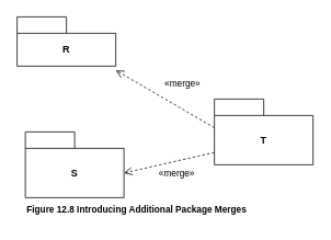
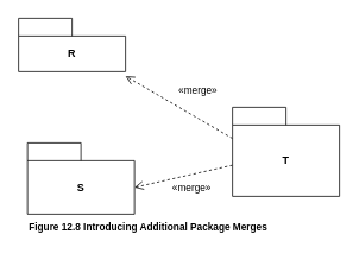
  <mxCell id="0" />
  <mxCell id="1" parent="0" />
  <mxCell id="2" value="R" style="shape=folder;fontStyle=1;tabWidth=60;tabHeight=20;tabPosition=left;html=1;boundedLbl=1;whiteSpace=wrap;" vertex="1" parent="1"><mxGeometry x="20" y="20" width="120" height="60" as="geometry" /></mxCell>
  <mxCell id="3" value="S" style="shape=folder;fontStyle=1;tabWidth=60;tabHeight=20;tabPosition=left;html=1;boundedLbl=1;whiteSpace=wrap;" vertex="1" parent="1"><mxGeometry x="30" y="160" width="120" height="80" as="geometry" /></mxCell>
  <mxCell id="4" style="rounded=0;orthogonalLoop=1;jettySize=auto;html=1;entryX=0;entryY=0;entryDx=120;entryDy=65;entryPerimeter=0;exitX=0;exitY=0;exitDx=0;exitDy=35;exitPerimeter=0;endArrow=open;startArrow=none;endFill=0;startFill=0;endSize=8;verticalAlign=bottom;dashed=1;labelBackgroundColor=none;" edge="1" parent="1" source="8" target="2"><mxGeometry relative="1" as="geometry" /></mxCell>
  <mxCell id="5" value="«merge»" style="edgeLabel;html=1;align=center;verticalAlign=middle;resizable=0;points=[];" vertex="1" connectable="0" parent="4"><mxGeometry x="0.442" y="-3" relative="1" as="geometry"><mxPoint x="45" y="-2" as="offset" /></mxGeometry></mxCell>
  <mxCell id="6" style="rounded=0;orthogonalLoop=1;jettySize=auto;html=1;exitX=0;exitY=0;exitDx=0;exitDy=65;exitPerimeter=0;entryX=0;entryY=0;entryDx=120;entryDy=50;entryPerimeter=0;labelBackgroundColor=none;endArrow=open;verticalAlign=bottom;startArrow=none;endFill=0;startFill=0;endSize=8;dashed=1;" edge="1" parent="1" source="8" target="3"><mxGeometry relative="1" as="geometry" /></mxCell>
  <mxCell id="7" value="«merge»" style="edgeLabel;html=1;align=center;verticalAlign=middle;resizable=0;points=[];fontSize=11;fontFamily=Helvetica;fontColor=default;" vertex="1" connectable="0" parent="6"><mxGeometry x="0.027" y="2" relative="1" as="geometry"><mxPoint x="10" y="10" as="offset" /></mxGeometry></mxCell>
- <mxCell id="8" value="T" style="shape=folder;fontStyle=1;tabWidth=60;tabHeight=20;tabPosition=left;html=1;boundedLbl=1;whiteSpace=wrap;" vertex="1" parent="1"><mxGeometry x="260" y="120" width="120" height="80" as="geometry" /></mxCell>
+ <mxCell id="8" value="T" style="shape=folder;fontStyle=1;tabWidth=60;tabHeight=20;tabPosition=left;html=1;boundedLbl=1;whiteSpace=wrap;" vertex="1" parent="1"><mxGeometry x="260" y="120" width="120" height="100" as="geometry" /></mxCell>
  <mxCell id="9" value="&lt;b&gt;Figure 12.8 Introducing Additional Package Merges&lt;/b&gt;" style="text;html=1;align=left;verticalAlign=middle;resizable=0;points=[];autosize=1;strokeColor=none;fillColor=none;fontSize=11;fontFamily=Helvetica;fontColor=default;" vertex="1" parent="1"><mxGeometry x="30" y="240" width="290" height="30" as="geometry" /></mxCell>
